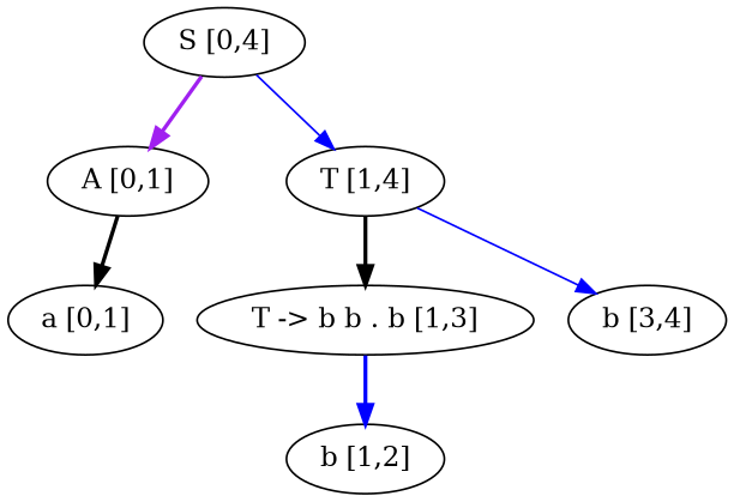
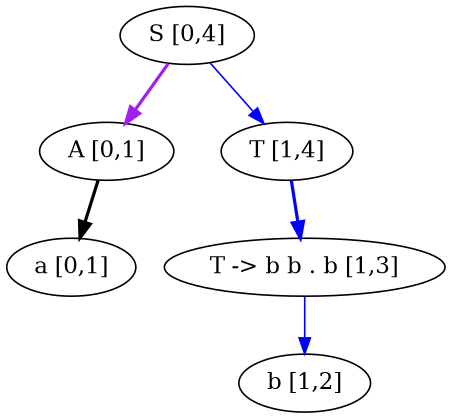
  digraph {
    edge [color=blue style=bold]
    "S [0,4]"
    "A [0,1]"
    "T [1,4]"
    "a [0,1]"
    "T -> b b . b [1,3]"
-   "b [3,4]"
    "b [1,2]"
    "S [0,4]" -> "A [0,1]" [color=purple]
    "S [0,4]" -> "T [1,4]" [style=solid]
    "A [0,1]" -> "a [0,1]" [color=black]
-   "T [1,4]" -> "T -> b b . b [1,3]" [color=black]
-   "T [1,4]" -> "b [3,4]" [style=solid]
-   "T -> b b . b [1,3]" -> "b [1,2]"
+   "T [1,4]" -> "T -> b b . b [1,3]"
+   "T -> b b . b [1,3]" -> "b [1,2]" [style=solid]
  }
